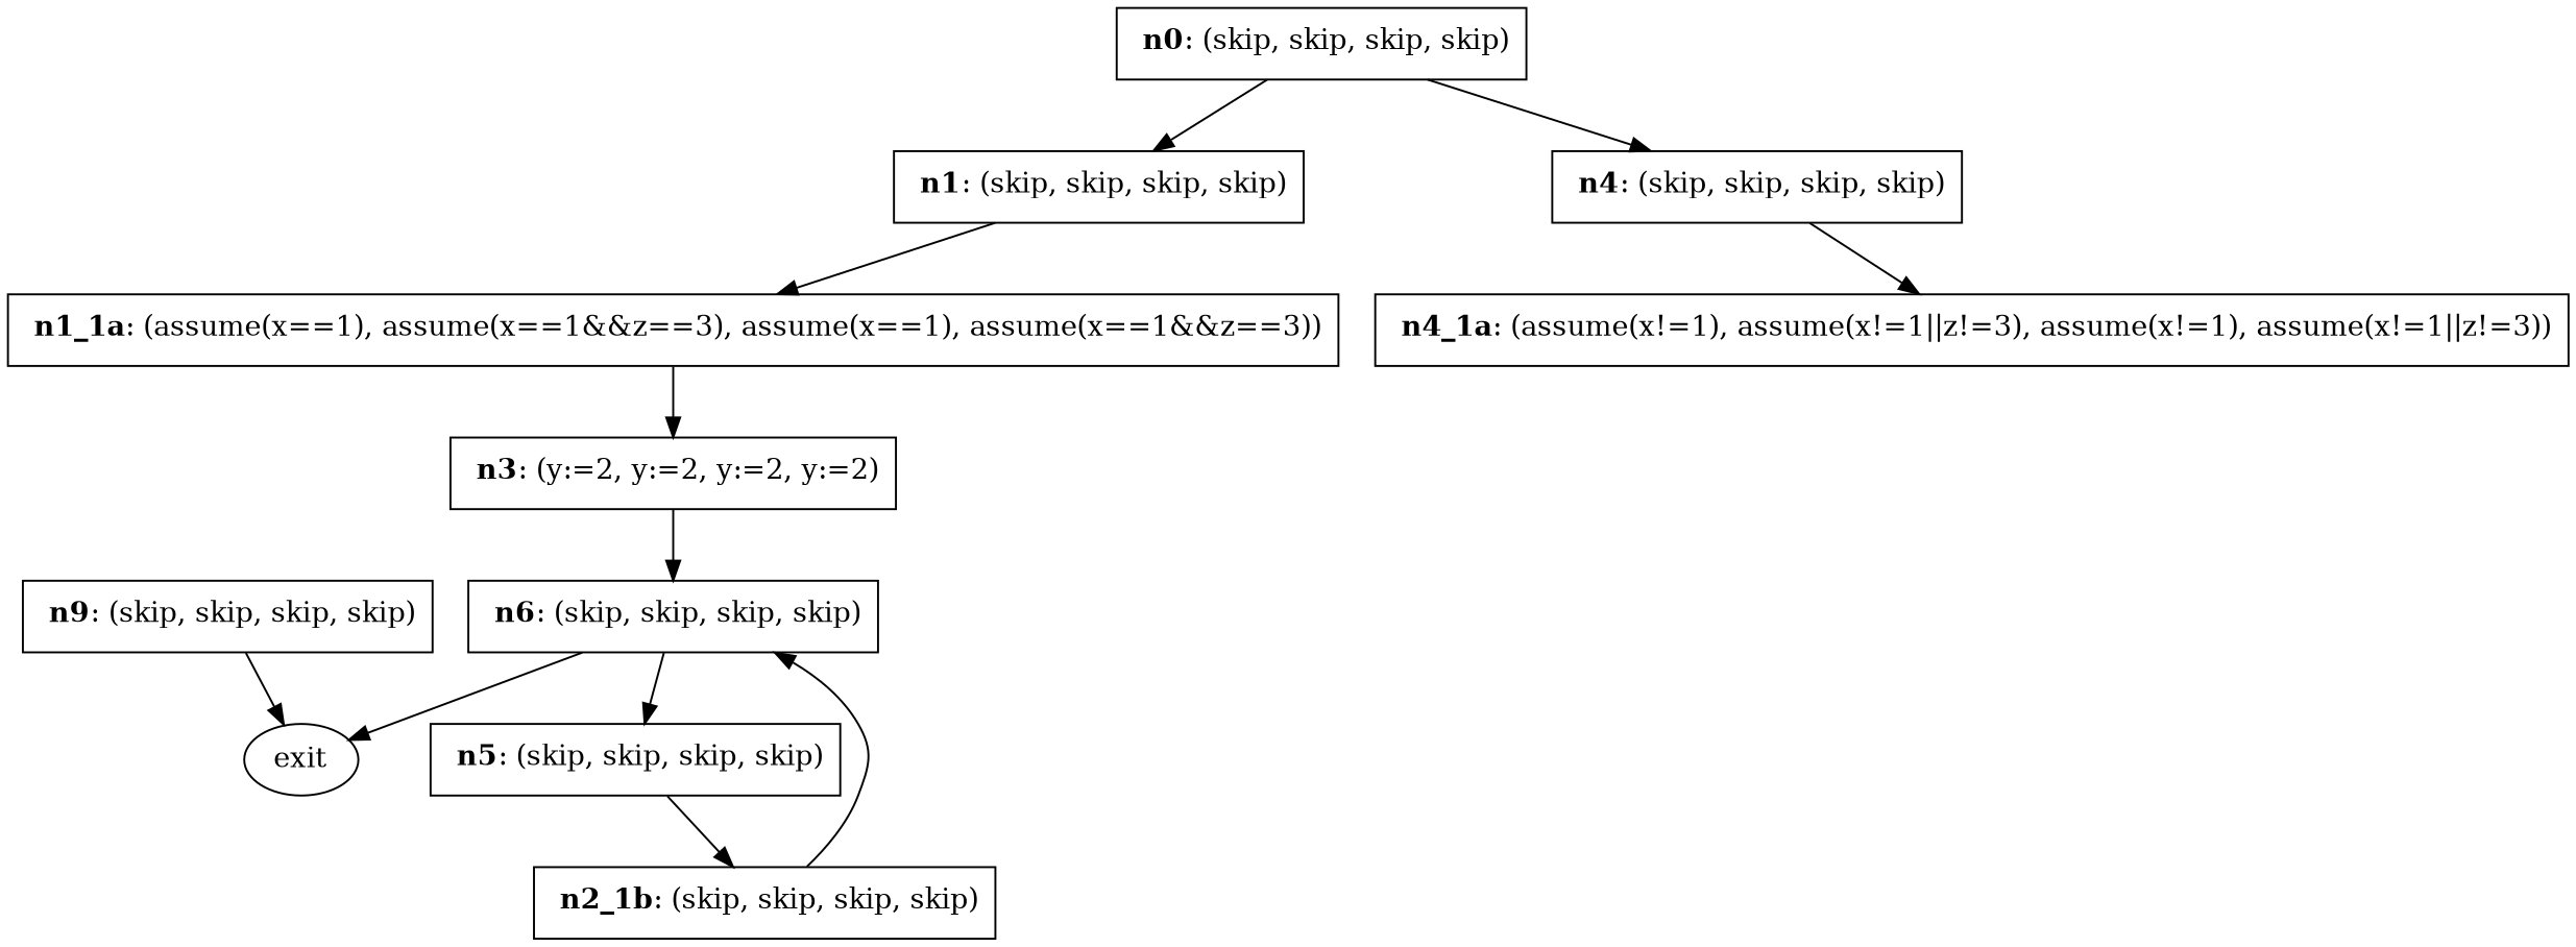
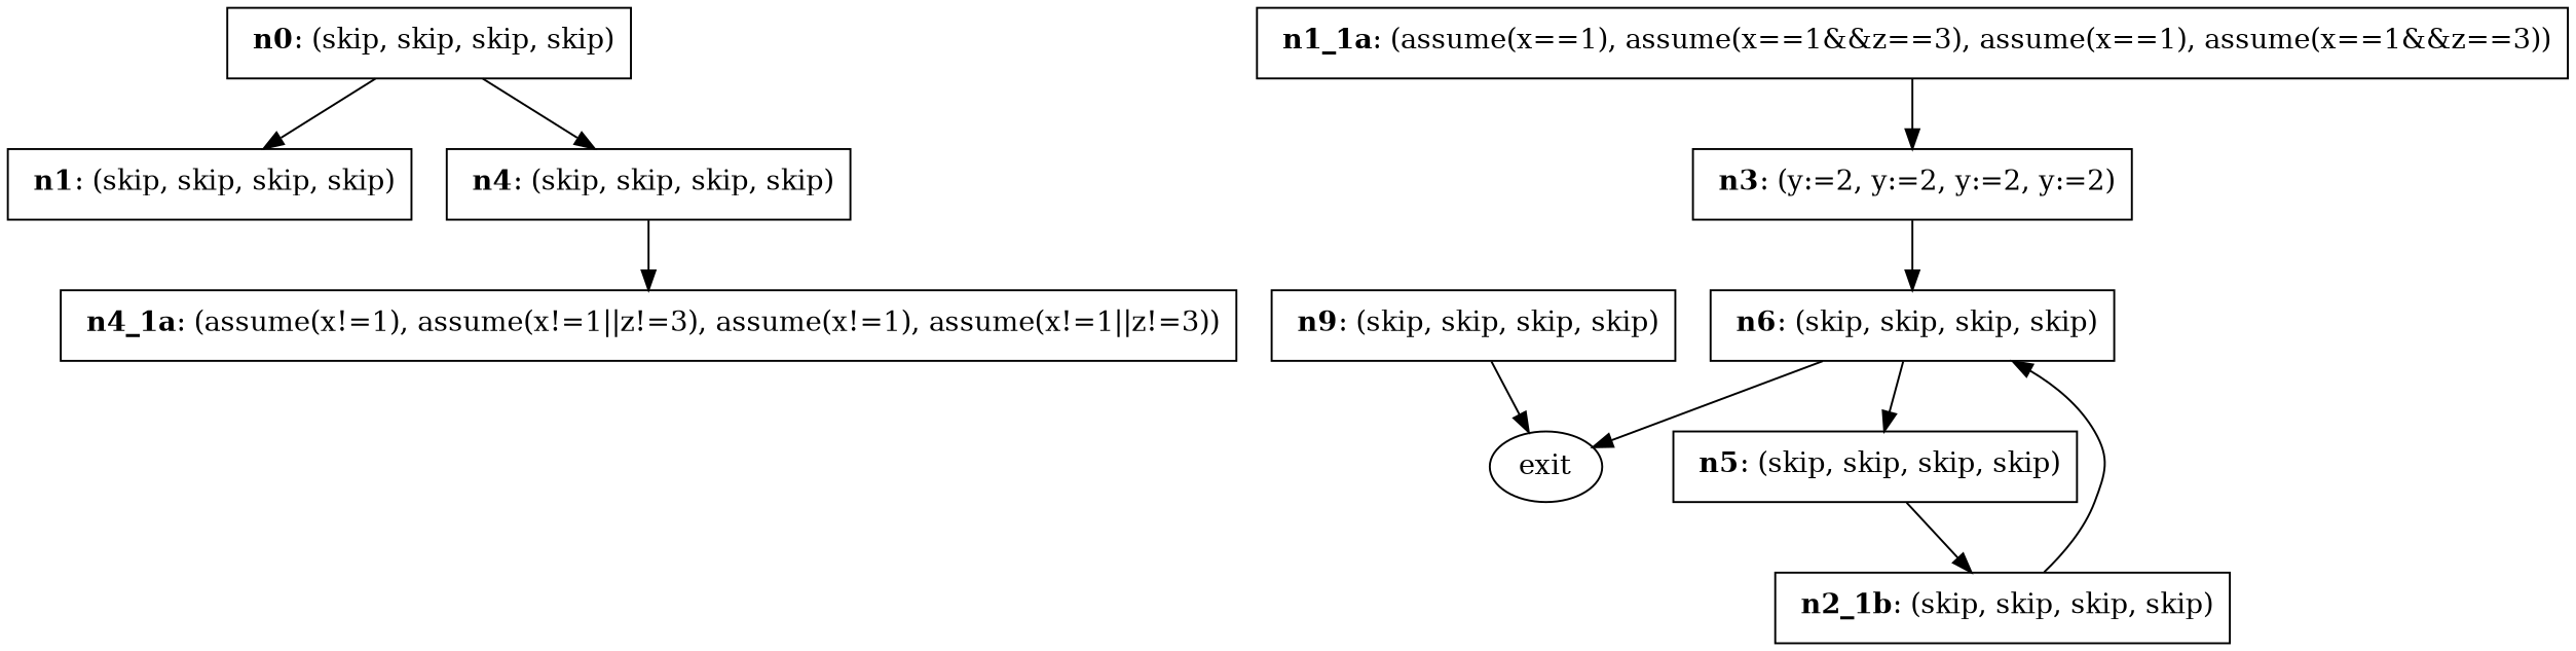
  digraph {
    node [shape=box]
    n1 [label=< <B>n0</B>: (skip, skip, skip, skip)>]
    n2 [label=< <B>n1</B>: (skip, skip, skip, skip)>]
    n3 [label=< <B>n4</B>: (skip, skip, skip, skip)>]
    n4 [label=< <B>n1_1a</B>: (assume(x==1), assume(x==1&amp;&amp;z==3), assume(x==1), assume(x==1&amp;&amp;z==3))>]
    n5 [label=< <B>n4_1a</B>: (assume(x!=1), assume(x!=1||z!=3), assume(x!=1), assume(x!=1||z!=3))>]
    n6 [label=< <B>n3</B>: (y:=2, y:=2, y:=2, y:=2)>]
    n7 [label=< <B>n6</B>: (skip, skip, skip, skip)>]
    n8 [label=< <B>n9</B>: (skip, skip, skip, skip)>]
    exit [shape=""]
    n10 [label=< <B>n2_1b</B>: (skip, skip, skip, skip)>]
    n11 [label=< <B>n5</B>: (skip, skip, skip, skip)>]
    n1 -> n2
    n1 -> n3
-   n2 -> n4
    n3 -> n5
    n4 -> n6
    n6 -> n7
    n7 -> exit
    n7 -> n11
    n8 -> exit
    n10 -> n7
    n11 -> n10
  }
